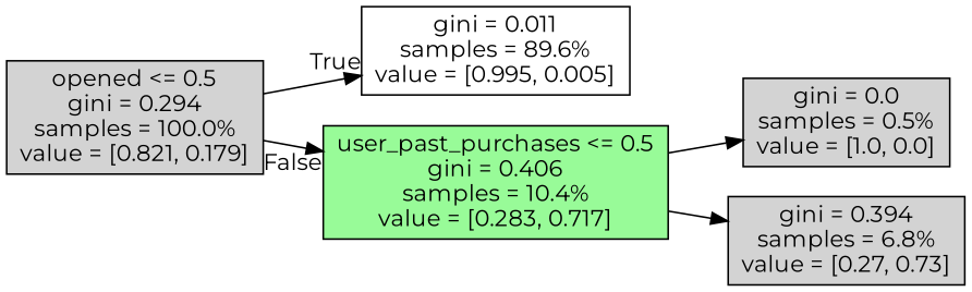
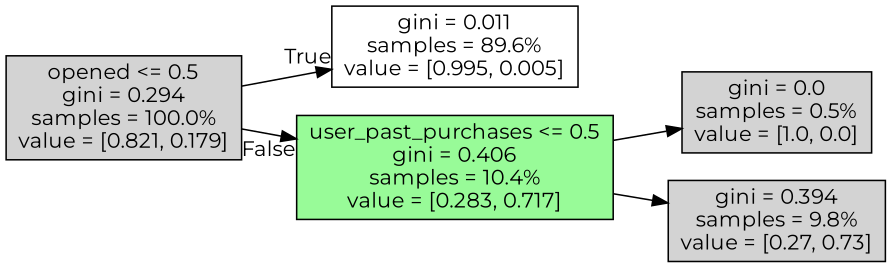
  digraph {
    rankdir=LR
    fontname=Montserrat
    node [shape=box style=filled fillcolor=lightgrey fontname=Montserrat]
    edge [fontname=Montserrat]
    n1 [label="opened <= 0.5\ngini = 0.294\nsamples = 100.0%\nvalue = [0.821, 0.179]"]
    n2 [label="gini = 0.011\nsamples = 89.6%\nvalue = [0.995, 0.005]" fillcolor=white]
    n3 [label="user_past_purchases <= 0.5\ngini = 0.406\nsamples = 10.4%\nvalue = [0.283, 0.717]" fillcolor=palegreen]
    n4 [label="gini = 0.0\nsamples = 0.5%\nvalue = [1.0, 0.0]"]
-   n5 [label="gini = 0.394\nsamples = 6.8%\nvalue = [0.27, 0.73]"]
+   n5 [label="gini = 0.394\nsamples = 9.8%\nvalue = [0.27, 0.73]"]
    n1 -> n2 [headlabel=True labelangle=-45 labeldistance=2.5]
    n1 -> n3 [headlabel=False labelangle=45 labeldistance=2.5]
    n3 -> n4
    n3 -> n5
  }
